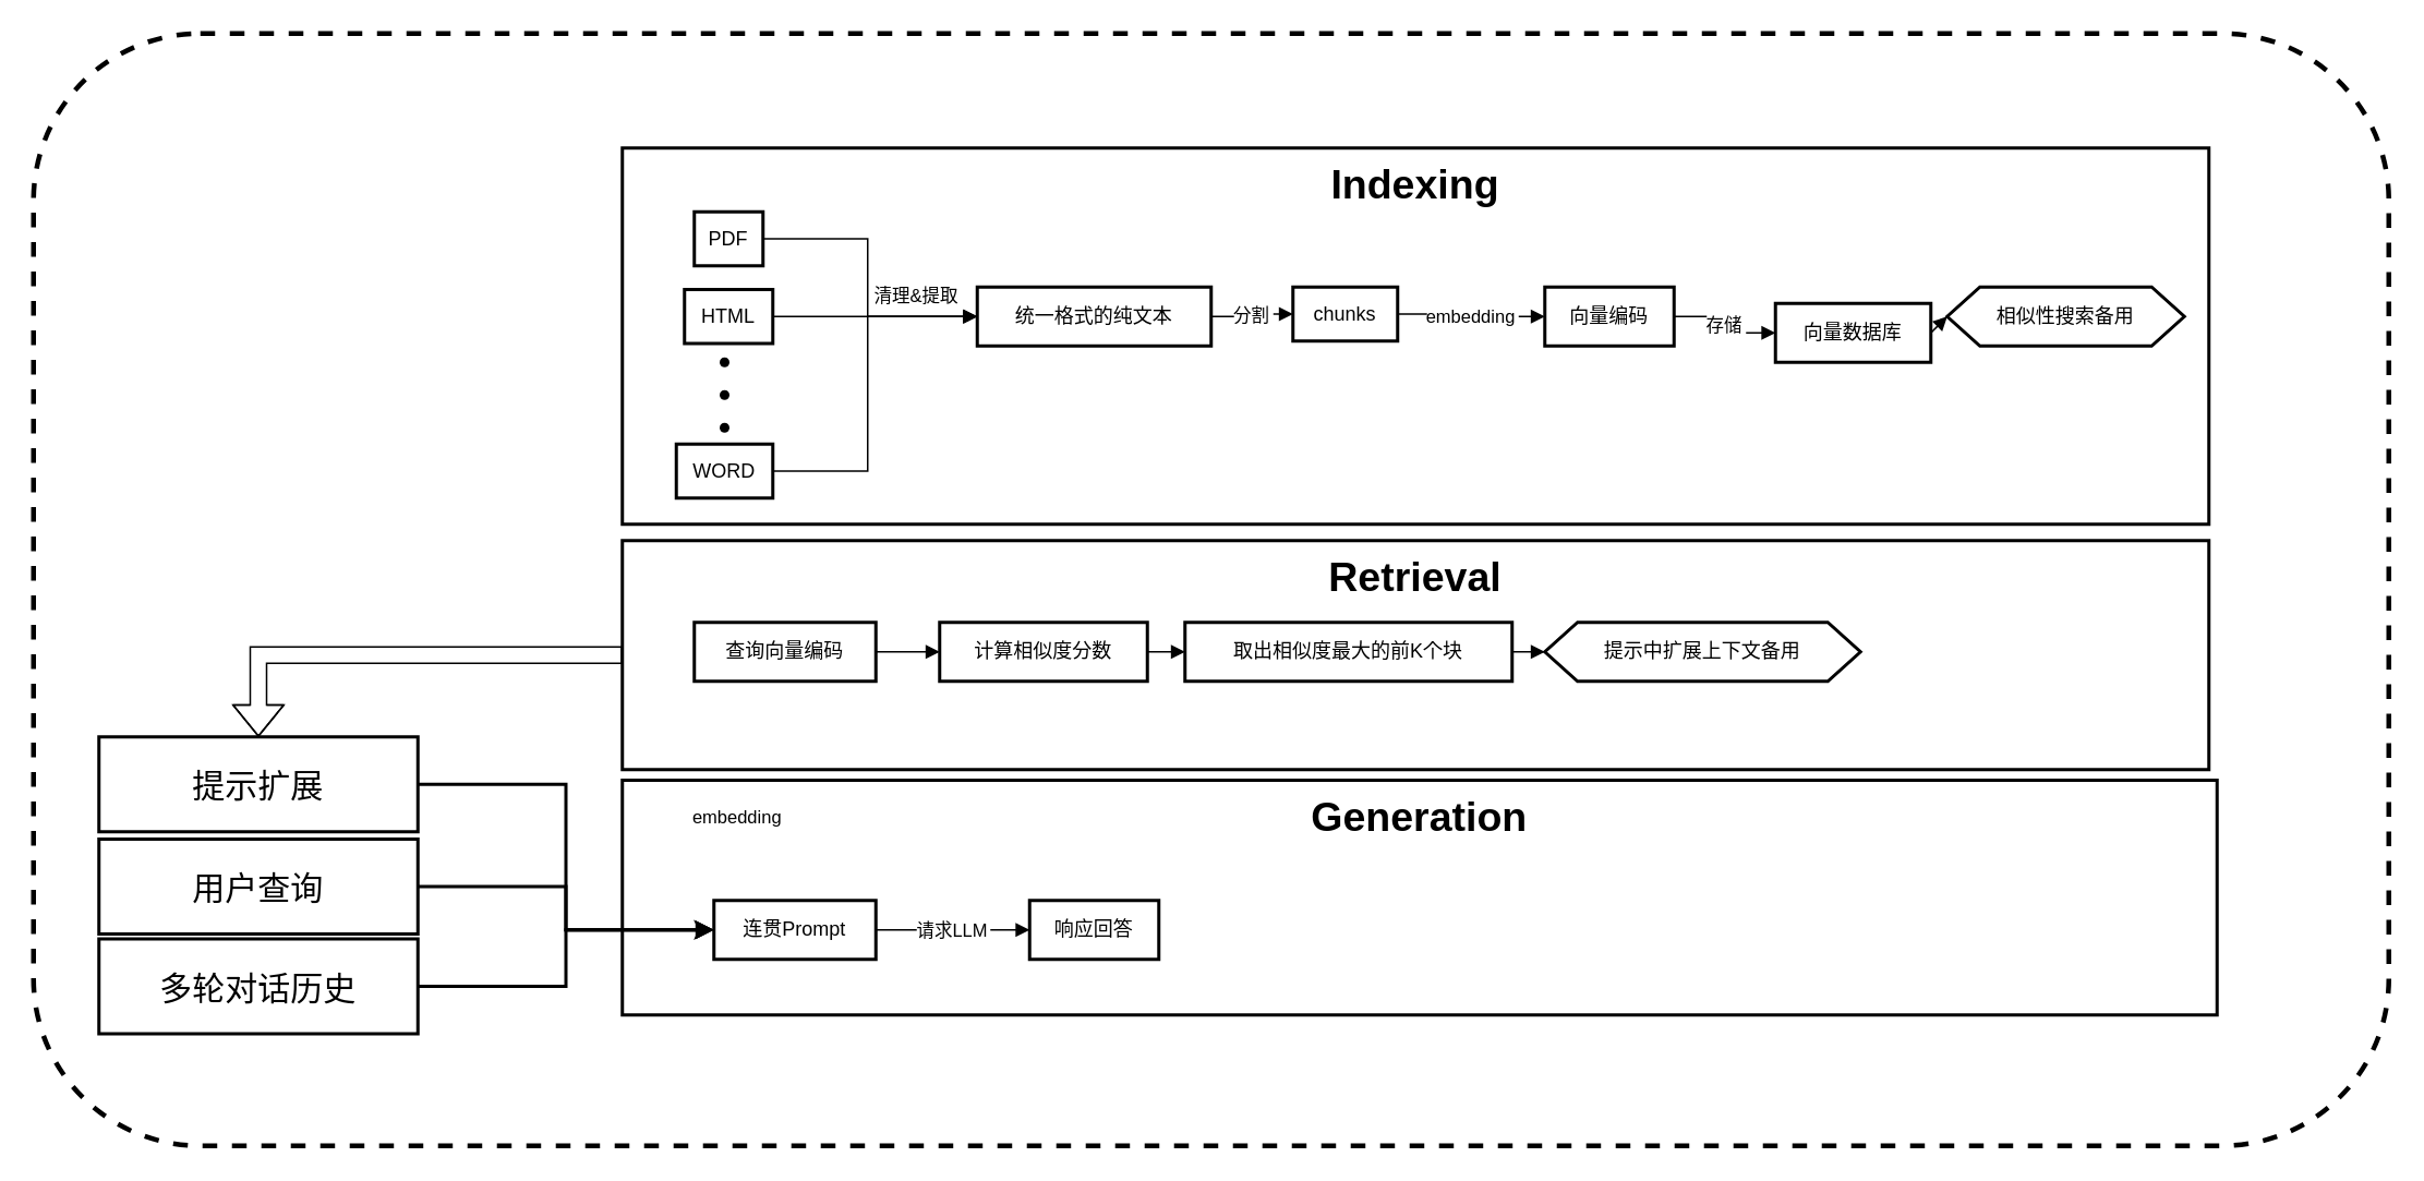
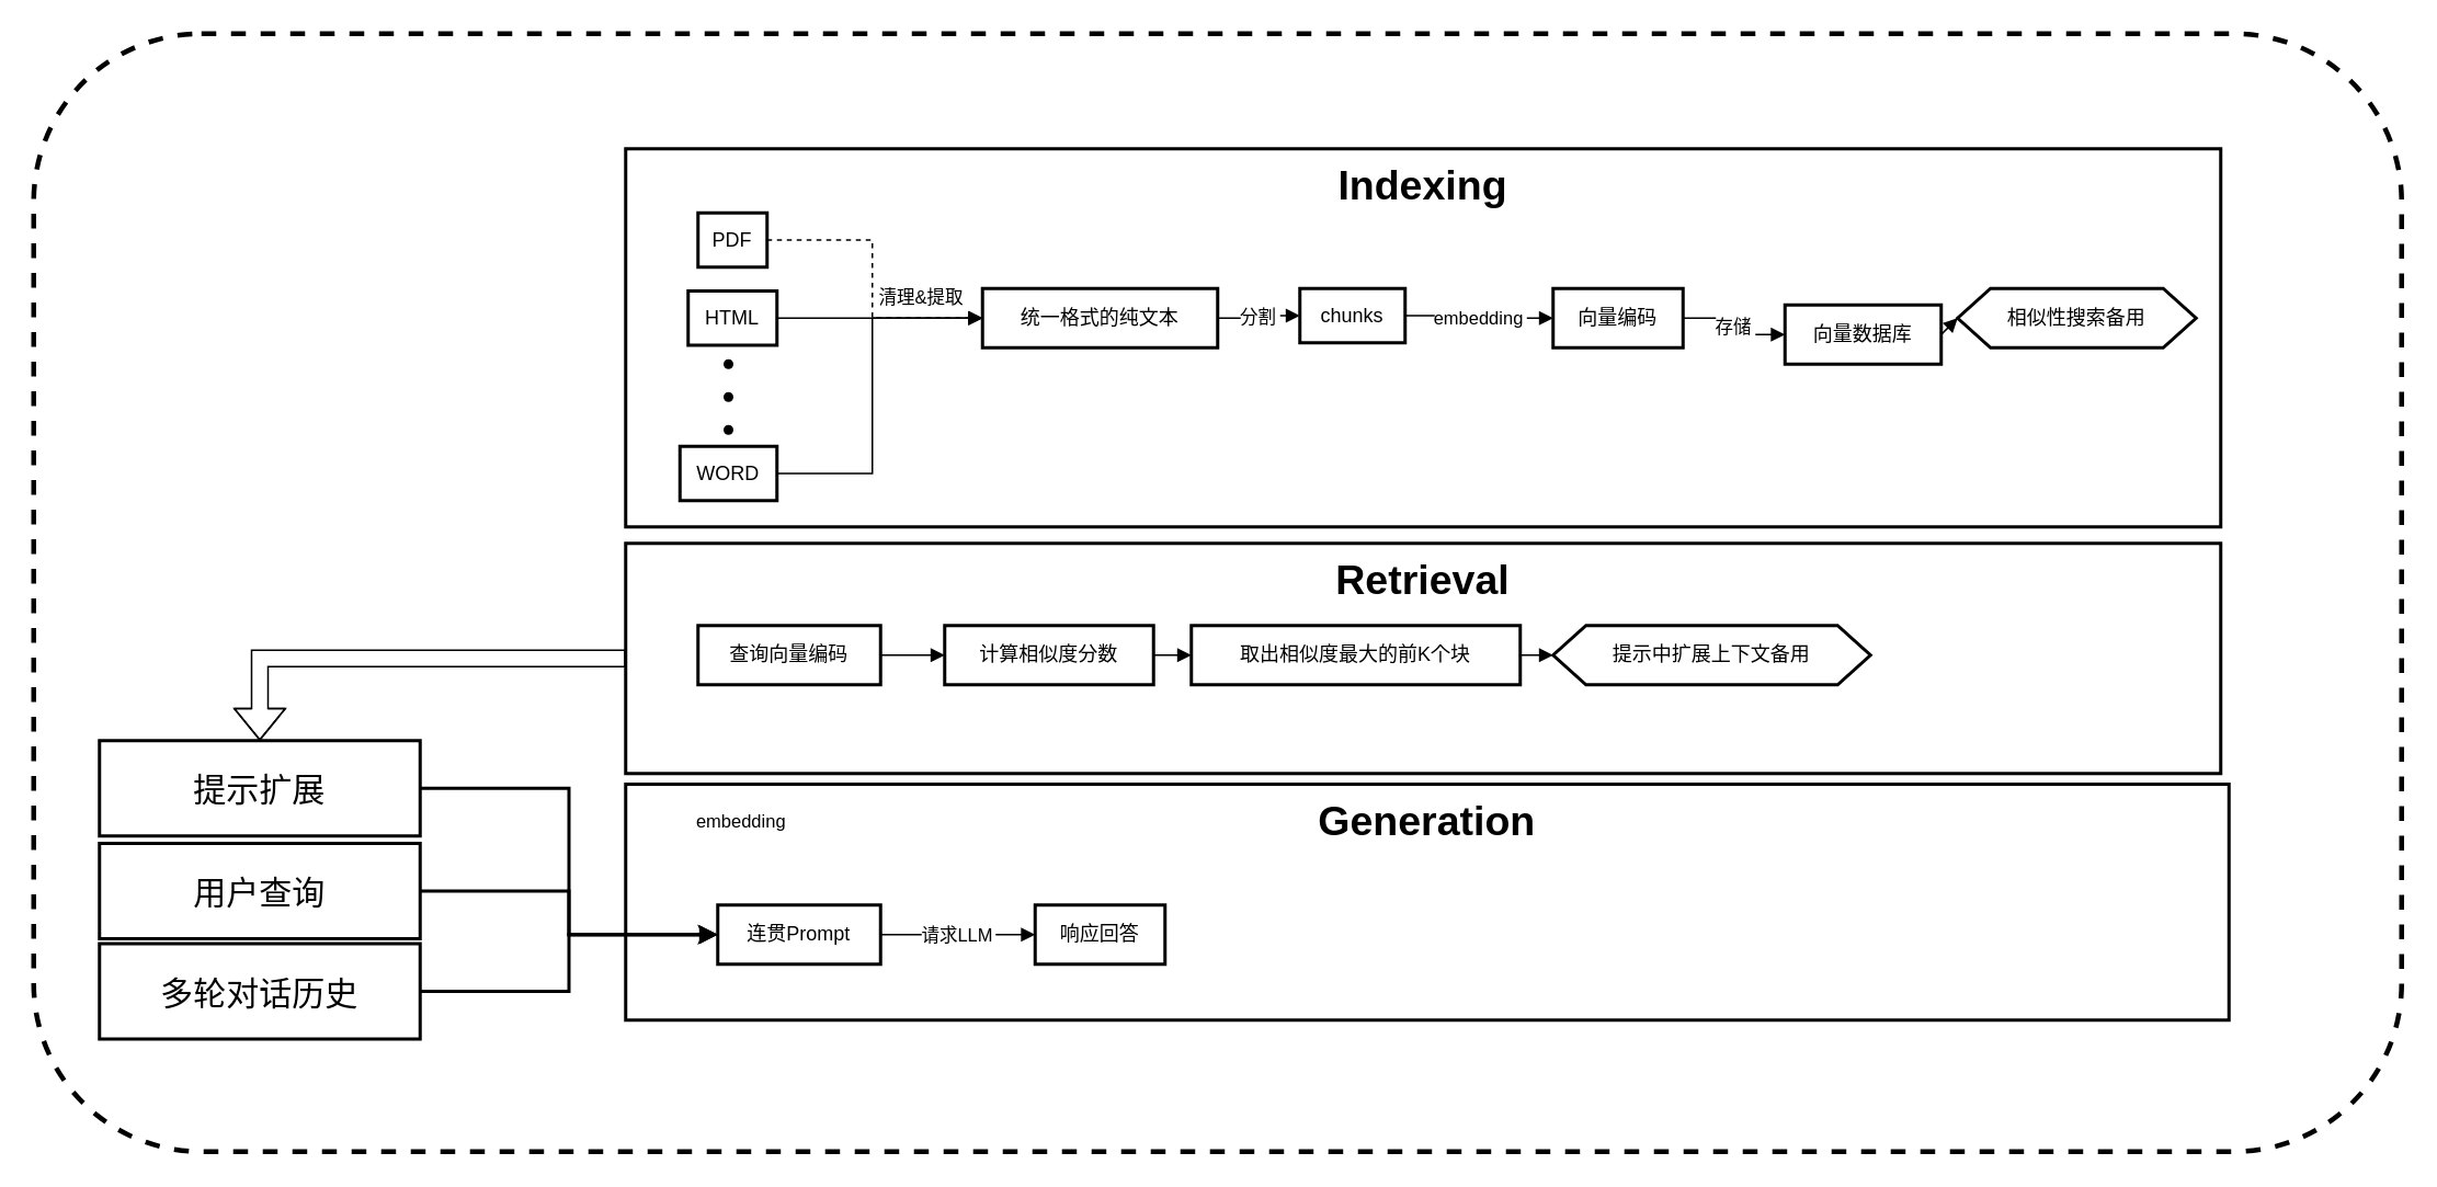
  <mxCell id="0" />
  <mxCell id="1" parent="0" />
  <mxCell id="2" value="Retrieval" style="whiteSpace=wrap;strokeWidth=2;verticalAlign=top;fontSize=25;fontStyle=1" vertex="1" parent="1"><mxGeometry x="380" y="330" width="970" height="140" as="geometry" /></mxCell>
  <mxCell id="3" value="Generation" style="whiteSpace=wrap;strokeWidth=2;verticalAlign=top;fontSize=25;fontStyle=1" vertex="1" parent="1"><mxGeometry x="380" y="476.5" width="975" height="143.5" as="geometry" /></mxCell>
  <mxCell id="4" value="连贯Prompt" style="whiteSpace=wrap;strokeWidth=2;" vertex="1" parent="1"><mxGeometry x="436" y="550" width="99" height="36" as="geometry" /></mxCell>
  <mxCell id="5" value="响应回答" style="whiteSpace=wrap;strokeWidth=2;" vertex="1" parent="1"><mxGeometry x="629" y="550" width="79" height="36" as="geometry" /></mxCell>
  <mxCell id="6" value="查询向量编码" style="whiteSpace=wrap;strokeWidth=2;" vertex="1" parent="1"><mxGeometry x="424" y="380" width="111" height="36" as="geometry" /></mxCell>
  <mxCell id="7" value="计算相似度分数" style="whiteSpace=wrap;strokeWidth=2;" vertex="1" parent="1"><mxGeometry x="574" y="380" width="127" height="36" as="geometry" /></mxCell>
  <mxCell id="8" value="取出相似度最大的前K个块" style="whiteSpace=wrap;strokeWidth=2;" vertex="1" parent="1"><mxGeometry x="724" y="380" width="200" height="36" as="geometry" /></mxCell>
  <mxCell id="9" value="提示中扩展上下文备用" style="shape=hexagon;perimeter=hexagonPerimeter2;fixedSize=1;strokeWidth=2;whiteSpace=wrap;" vertex="1" parent="1"><mxGeometry x="944" y="380" width="193" height="36" as="geometry" /></mxCell>
  <mxCell id="10" value="" style="curved=1;startArrow=none;endArrow=block;exitX=1;exitY=0.5;entryX=0;entryY=0.5;rounded=0;exitDx=0;exitDy=0;entryDx=0;entryDy=0;" edge="1" parent="1" source="6" target="7"><mxGeometry relative="1" as="geometry"><Array as="points" /></mxGeometry></mxCell>
  <mxCell id="11" value="" style="curved=1;startArrow=none;endArrow=block;exitX=1;exitY=0.5;entryX=0;entryY=0.5;rounded=0;exitDx=0;exitDy=0;entryDx=0;entryDy=0;" edge="1" parent="1" source="7" target="8"><mxGeometry relative="1" as="geometry"><Array as="points" /></mxGeometry></mxCell>
  <mxCell id="12" value="" style="curved=1;startArrow=none;endArrow=block;exitX=1;exitY=0.5;entryX=0;entryY=0.5;rounded=0;exitDx=0;exitDy=0;entryDx=0;entryDy=0;" edge="1" parent="1" source="8" target="9"><mxGeometry relative="1" as="geometry"><Array as="points" /></mxGeometry></mxCell>
  <mxCell id="13" value="" style="startArrow=none;endArrow=block;exitX=1;exitY=0.5;rounded=0;edgeStyle=orthogonalEdgeStyle;exitDx=0;exitDy=0;entryX=0;entryY=0.5;entryDx=0;entryDy=0;strokeWidth=2;" edge="1" parent="1" source="41" target="4"><mxGeometry relative="1" as="geometry" /></mxCell>
  <mxCell id="14" value="请求LLM" style="startArrow=none;endArrow=block;exitX=1;exitY=0.5;entryX=0;entryY=0.5;rounded=0;entryDx=0;entryDy=0;exitDx=0;exitDy=0;" edge="1" parent="1" source="4" target="5"><mxGeometry relative="1" as="geometry" /></mxCell>
  <mxCell id="15" value="" style="startArrow=none;endArrow=block;rounded=0;exitX=1;exitY=0.5;exitDx=0;exitDy=0;entryX=0;entryY=0.5;entryDx=0;entryDy=0;edgeStyle=orthogonalEdgeStyle;strokeWidth=2;" edge="1" parent="1" source="40" target="4"><mxGeometry relative="1" as="geometry" /></mxCell>
  <mxCell id="16" value="embedding" style="edgeLabel;html=1;align=center;verticalAlign=middle;resizable=0;points=[];" vertex="1" connectable="0" parent="15"><mxGeometry x="0.034" y="-5" relative="1" as="geometry"><mxPoint x="109" y="-60" as="offset" /></mxGeometry></mxCell>
  <mxCell id="17" value="" style="shape=flexArrow;endArrow=classic;html=1;rounded=0;entryX=0.5;entryY=0;entryDx=0;entryDy=0;exitX=0;exitY=0.5;exitDx=0;exitDy=0;edgeStyle=orthogonalEdgeStyle;" edge="1" parent="1" source="2" target="42"><mxGeometry width="50" height="50" relative="1" as="geometry"><mxPoint x="240" y="480" as="sourcePoint" /><mxPoint x="290" y="430" as="targetPoint" /></mxGeometry></mxCell>
  <mxCell id="18" value="" style="endArrow=classic;html=1;rounded=0;exitX=1;exitY=0.5;exitDx=0;exitDy=0;edgeStyle=orthogonalEdgeStyle;entryX=0;entryY=0.5;entryDx=0;entryDy=0;strokeWidth=2;" edge="1" parent="1" source="42" target="4"><mxGeometry width="50" height="50" relative="1" as="geometry"><mxPoint x="240" y="480" as="sourcePoint" /><mxPoint x="430" y="570" as="targetPoint" /></mxGeometry></mxCell>
  <mxCell id="19" value="" style="group" vertex="1" connectable="0" parent="1"><mxGeometry x="380" y="90" width="970" height="230" as="geometry" /></mxCell>
  <mxCell id="20" value="Indexing" style="whiteSpace=wrap;strokeWidth=2;verticalAlign=top;container=0;fontSize=25;fontStyle=1" vertex="1" parent="19"><mxGeometry width="970" height="230" as="geometry" /></mxCell>
  <mxCell id="21" value="统一格式的纯文本" style="whiteSpace=wrap;strokeWidth=2;" vertex="1" parent="19"><mxGeometry x="217" y="85" width="143" height="36" as="geometry" /></mxCell>
  <mxCell id="22" value="PDF" style="whiteSpace=wrap;strokeWidth=2;" vertex="1" parent="19"><mxGeometry x="44" y="39" width="42" height="33" as="geometry" /></mxCell>
  <mxCell id="23" value="HTML" style="whiteSpace=wrap;strokeWidth=2;" vertex="1" parent="19"><mxGeometry x="38" y="86.5" width="54" height="33" as="geometry" /></mxCell>
  <mxCell id="24" value="WORD" style="whiteSpace=wrap;strokeWidth=2;" vertex="1" parent="19"><mxGeometry x="33" y="181" width="59" height="33" as="geometry" /></mxCell>
  <mxCell id="25" value="chunks" style="whiteSpace=wrap;strokeWidth=2;" vertex="1" parent="19"><mxGeometry x="410" y="85" width="64" height="33" as="geometry" /></mxCell>
  <mxCell id="26" value="向量编码" style="whiteSpace=wrap;strokeWidth=2;" vertex="1" parent="19"><mxGeometry x="564" y="85" width="79" height="36" as="geometry" /></mxCell>
  <mxCell id="27" value="向量数据库" style="whiteSpace=wrap;strokeWidth=2;" vertex="1" parent="19"><mxGeometry x="705" y="95" width="95" height="36" as="geometry" /></mxCell>
  <mxCell id="28" value="相似性搜索备用" style="shape=hexagon;perimeter=hexagonPerimeter2;fixedSize=1;strokeWidth=2;whiteSpace=wrap;" vertex="1" parent="19"><mxGeometry x="810" y="85" width="145" height="36" as="geometry" /></mxCell>
- <mxCell id="29" value="" style="startArrow=none;endArrow=block;exitX=1;exitY=0.5;entryX=0;entryY=0.5;rounded=0;entryDx=0;entryDy=0;exitDx=0;exitDy=0;edgeStyle=orthogonalEdgeStyle;" edge="1" parent="19" source="22" target="21"><mxGeometry relative="1" as="geometry"><Array as="points"><mxPoint x="150" y="56" /><mxPoint x="150" y="103" /></Array></mxGeometry></mxCell>
+ <mxCell id="29" value="" style="startArrow=none;endArrow=block;exitX=1;exitY=0.5;entryX=0;entryY=0.5;rounded=0;entryDx=0;entryDy=0;exitDx=0;exitDy=0;edgeStyle=orthogonalEdgeStyle;dashed=1;" edge="1" parent="19" source="22" target="21"><mxGeometry relative="1" as="geometry"><Array as="points"><mxPoint x="150" y="56" /><mxPoint x="150" y="103" /></Array></mxGeometry></mxCell>
  <mxCell id="30" value="清理&amp;提取" style="startArrow=none;endArrow=block;exitX=1;exitY=0.5;entryX=0;entryY=0.5;rounded=0;entryDx=0;entryDy=0;exitDx=0;exitDy=0;edgeStyle=orthogonalEdgeStyle;" edge="1" parent="19" source="23" target="21"><mxGeometry x="0.415" y="13" relative="1" as="geometry"><mxPoint as="offset" /></mxGeometry></mxCell>
  <mxCell id="31" value="" style="startArrow=none;endArrow=block;exitX=1;exitY=0.5;entryX=0;entryY=0.5;rounded=0;entryDx=0;entryDy=0;exitDx=0;exitDy=0;edgeStyle=orthogonalEdgeStyle;" edge="1" parent="19" source="24" target="21"><mxGeometry relative="1" as="geometry"><Array as="points"><mxPoint x="150" y="198" /><mxPoint x="150" y="103" /></Array></mxGeometry></mxCell>
  <mxCell id="32" value="分割" style="startArrow=none;endArrow=block;exitX=1;exitY=0.5;entryX=0;entryY=0.5;rounded=0;exitDx=0;exitDy=0;entryDx=0;entryDy=0;edgeStyle=orthogonalEdgeStyle;" edge="1" parent="19" source="21" target="25"><mxGeometry relative="1" as="geometry" /></mxCell>
  <mxCell id="33" value="embedding" style="startArrow=none;endArrow=block;exitX=1;exitY=0.5;entryX=0;entryY=0.5;rounded=0;exitDx=0;exitDy=0;entryDx=0;entryDy=0;edgeStyle=orthogonalEdgeStyle;" edge="1" parent="19" source="25" target="26"><mxGeometry x="-0.0" relative="1" as="geometry"><mxPoint as="offset" /></mxGeometry></mxCell>
  <mxCell id="34" value="存储" style="startArrow=none;endArrow=block;exitX=1;exitY=0.5;entryX=0;entryY=0.5;rounded=0;exitDx=0;exitDy=0;entryDx=0;entryDy=0;edgeStyle=orthogonalEdgeStyle;" edge="1" parent="19" source="26" target="27"><mxGeometry relative="1" as="geometry" /></mxCell>
  <mxCell id="35" value="" style="curved=1;startArrow=none;endArrow=block;exitX=1;exitY=0.5;entryX=0;entryY=0.5;rounded=0;exitDx=0;exitDy=0;entryDx=0;entryDy=0;" edge="1" parent="19" source="27" target="28"><mxGeometry relative="1" as="geometry"><Array as="points" /></mxGeometry></mxCell>
  <mxCell id="36" value="" style="shape=waypoint;sketch=0;fillStyle=solid;size=6;pointerEvents=1;points=[];fillColor=none;resizable=0;rotatable=0;perimeter=centerPerimeter;snapToPoint=1;" vertex="1" parent="19"><mxGeometry x="52.5" y="121" width="20" height="20" as="geometry" /></mxCell>
  <mxCell id="37" value="" style="shape=waypoint;sketch=0;fillStyle=solid;size=6;pointerEvents=1;points=[];fillColor=none;resizable=0;rotatable=0;perimeter=centerPerimeter;snapToPoint=1;" vertex="1" parent="19"><mxGeometry x="52.5" y="141" width="20" height="20" as="geometry" /></mxCell>
  <mxCell id="38" value="" style="shape=waypoint;sketch=0;fillStyle=solid;size=6;pointerEvents=1;points=[];fillColor=none;resizable=0;rotatable=0;perimeter=centerPerimeter;snapToPoint=1;" vertex="1" parent="19"><mxGeometry x="52.5" y="161" width="20" height="20" as="geometry" /></mxCell>
  <mxCell id="39" value="" style="group" vertex="1" connectable="0" parent="1"><mxGeometry x="60" y="450" width="195" height="181.5" as="geometry" /></mxCell>
  <mxCell id="40" value="用户查询" style="whiteSpace=wrap;strokeWidth=2;fontSize=20;" vertex="1" parent="39"><mxGeometry y="62.5" width="195" height="58" as="geometry" /></mxCell>
  <mxCell id="41" value="多轮对话历史" style="whiteSpace=wrap;strokeWidth=2;fontSize=20;" vertex="1" parent="39"><mxGeometry y="123.5" width="195" height="58" as="geometry" /></mxCell>
  <mxCell id="42" value="提示扩展" style="whiteSpace=wrap;strokeWidth=2;fontSize=20;" vertex="1" parent="39"><mxGeometry width="195" height="58" as="geometry" /></mxCell>
  <mxCell id="43" value="" style="rounded=1;whiteSpace=wrap;html=1;fillColor=none;strokeWidth=3;dashed=1;" vertex="1" parent="1"><mxGeometry x="20" y="20" width="1440" height="680" as="geometry" /></mxCell>
